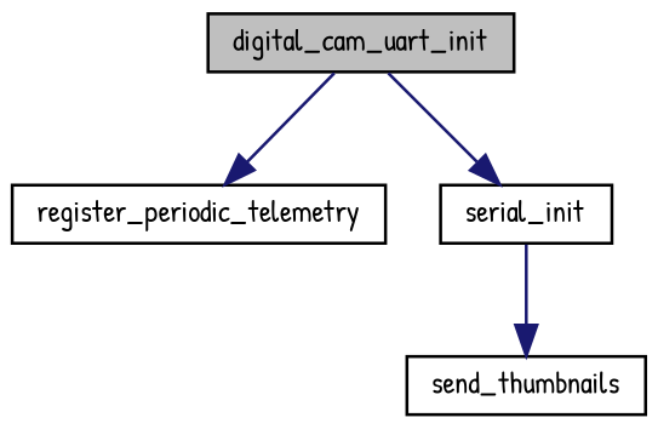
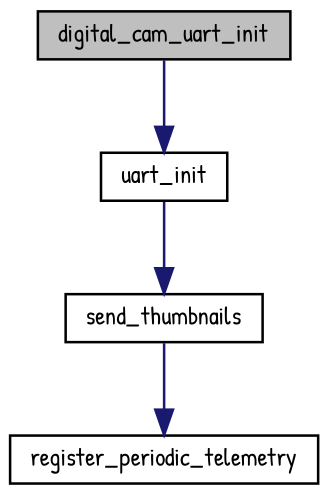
  digraph {
    fontname="Patrick Hand"
    rankdir=TB
    node [color=black fillcolor=white fontname="Patrick Hand" fontsize=10 shape=record style=filled]
    edge [color=midnightblue fontname="Patrick Hand" fontsize=10 labelfontname=FreeSans labelfontsize=10 style=solid]
    n1 [fillcolor=grey75 fontcolor=black height=0.2 label=digital_cam_uart_init width=0.4]
    n2 [height=0.2 label=register_periodic_telemetry width=0.4]
-   n3 [height=0.2 label=serial_init width=0.4]
+   n3 [height=0.2 label=uart_init width=0.4]
    n4 [height=0.2 label=send_thumbnails width=0.4]
-   n1 -> n2
+   n4 -> n2
    n1 -> n3
    n3 -> n4
  }
